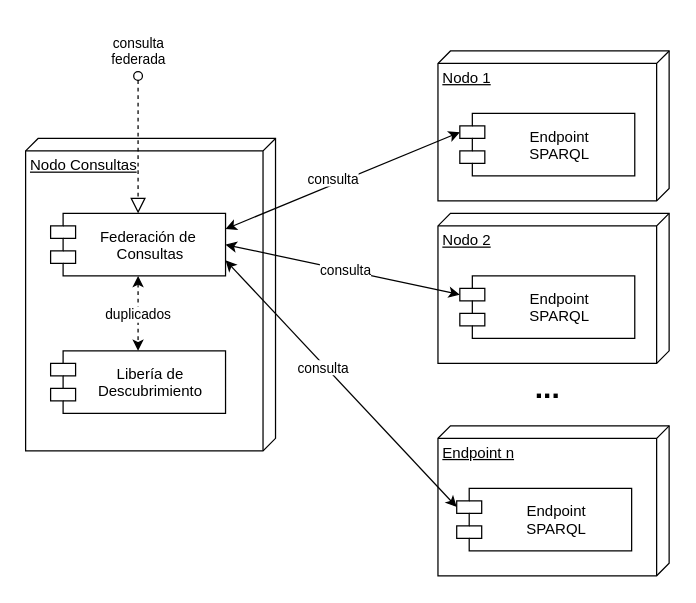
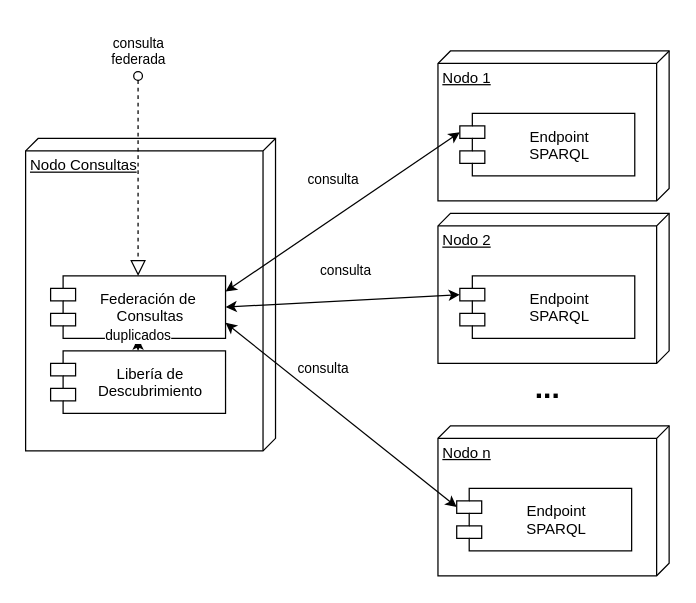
  <mxCell id="0" />
  <mxCell id="1" parent="0" />
- <mxCell id="2" value="Endpoint n&lt;br&gt;" style="verticalAlign=top;align=left;spacingTop=8;spacingLeft=2;spacingRight=12;shape=cube;size=10;direction=south;fontStyle=4;html=1;" parent="1" vertex="1"><mxGeometry x="350" y="340" width="185" height="120" as="geometry" /></mxCell>
+ <mxCell id="2" value="Nodo n&lt;br&gt;" style="verticalAlign=top;align=left;spacingTop=8;spacingLeft=2;spacingRight=12;shape=cube;size=10;direction=south;fontStyle=4;html=1;" parent="1" vertex="1"><mxGeometry x="350" y="340" width="185" height="120" as="geometry" /></mxCell>
  <mxCell id="3" value="Nodo 1&lt;br&gt;" style="verticalAlign=top;align=left;spacingTop=8;spacingLeft=2;spacingRight=12;shape=cube;size=10;direction=south;fontStyle=4;html=1;" parent="1" vertex="1"><mxGeometry x="350" y="40" width="185" height="120" as="geometry" /></mxCell>
  <mxCell id="4" value="Nodo 2" style="verticalAlign=top;align=left;spacingTop=8;spacingLeft=2;spacingRight=12;shape=cube;size=10;direction=south;fontStyle=4;html=1;" parent="1" vertex="1"><mxGeometry x="350" y="170" width="185" height="120" as="geometry" /></mxCell>
  <mxCell id="5" value="Nodo Consultas" style="verticalAlign=top;align=left;spacingTop=8;spacingLeft=2;spacingRight=12;shape=cube;size=10;direction=south;fontStyle=4;html=1;" parent="1" vertex="1"><mxGeometry x="20" y="110" width="200" height="250" as="geometry" /></mxCell>
  <mxCell id="6" value="Libería de &#10;Descubrimiento" style="shape=module;align=left;spacingLeft=20;align=center;verticalAlign=middle;" parent="1" vertex="1"><mxGeometry x="40" y="280" width="140" height="50" as="geometry" /></mxCell>
- <mxCell id="7" value="Federación de &#10;Consultas" style="shape=module;align=left;spacingLeft=20;align=center;verticalAlign=middle;" parent="1" vertex="1"><mxGeometry x="40" y="170" width="140" height="50" as="geometry" /></mxCell>
+ <mxCell id="7" value="Federación de &#10;Consultas" style="shape=module;align=left;spacingLeft=20;align=center;verticalAlign=middle;" parent="1" vertex="1"><mxGeometry x="40" y="220" width="140" height="50" as="geometry" /></mxCell>
  <mxCell id="8" value="" style="startArrow=oval;startFill=0;startSize=7;endArrow=block;endFill=0;endSize=10;dashed=1;html=1;entryX=0.5;entryY=0;entryDx=0;entryDy=0;" parent="1" target="7" edge="1"><mxGeometry width="100" relative="1" as="geometry"><mxPoint x="110" y="60" as="sourcePoint" /><mxPoint x="160" y="-70" as="targetPoint" /></mxGeometry></mxCell>
  <mxCell id="9" value="duplicados" style="html=1;verticalAlign=bottom;endArrow=classic;exitX=0.5;exitY=1;exitDx=0;exitDy=0;entryX=0.5;entryY=0;entryDx=0;entryDy=0;startArrow=classic;startFill=1;endFill=1;dashed=1;" parent="1" source="7" target="6" edge="1"><mxGeometry x="0.333" width="80" relative="1" as="geometry"><mxPoint x="200" y="290" as="sourcePoint" /><mxPoint x="280" y="290" as="targetPoint" /><mxPoint as="offset" /></mxGeometry></mxCell>
  <mxCell id="10" value="&lt;font style=&quot;font-size: 24px&quot;&gt;&lt;b&gt;...&lt;/b&gt;&lt;/font&gt;" style="text;html=1;strokeColor=none;fillColor=none;align=center;verticalAlign=middle;whiteSpace=wrap;rounded=0;" parent="1" vertex="1"><mxGeometry x="417.5" y="300" width="40" height="20" as="geometry" /></mxCell>
  <mxCell id="11" value="" style="endArrow=classic;startArrow=classic;html=1;exitX=1;exitY=0.25;exitDx=0;exitDy=0;entryX=0;entryY=0;entryDx=0;entryDy=15;entryPerimeter=0;" parent="1" source="7" edge="1" target="19"><mxGeometry width="50" height="50" relative="1" as="geometry"><mxPoint x="230" y="290" as="sourcePoint" /><mxPoint x="350" y="149" as="targetPoint" /></mxGeometry></mxCell>
  <mxCell id="12" value="" style="endArrow=classic;startArrow=classic;html=1;exitX=1;exitY=0.5;exitDx=0;exitDy=0;entryX=0;entryY=0;entryDx=0;entryDy=15;entryPerimeter=0;" parent="1" source="7" edge="1" target="20"><mxGeometry width="50" height="50" relative="1" as="geometry"><mxPoint x="190" y="205" as="sourcePoint" /><mxPoint x="350" y="209" as="targetPoint" /></mxGeometry></mxCell>
  <mxCell id="13" value="" style="endArrow=classic;startArrow=classic;html=1;exitX=1;exitY=0.75;exitDx=0;exitDy=0;entryX=0;entryY=0;entryDx=0;entryDy=15;entryPerimeter=0;" parent="1" source="7" target="18" edge="1"><mxGeometry width="50" height="50" relative="1" as="geometry"><mxPoint x="190" y="205" as="sourcePoint" /><mxPoint x="360" y="175" as="targetPoint" /></mxGeometry></mxCell>
  <mxCell id="14" value="&lt;span style=&quot;color: rgb(0 , 0 , 0) ; font-family: &amp;#34;helvetica&amp;#34; ; font-size: 11px ; font-style: normal ; font-weight: 400 ; letter-spacing: normal ; text-align: center ; text-indent: 0px ; text-transform: none ; word-spacing: 0px ; background-color: rgb(255 , 255 , 255) ; display: inline ; float: none&quot;&gt;consulta&lt;/span&gt;" style="text;whiteSpace=wrap;html=1;" parent="1" vertex="1"><mxGeometry x="244" y="129" width="80" height="30" as="geometry" /></mxCell>
  <mxCell id="15" value="&lt;span style=&quot;color: rgb(0 , 0 , 0) ; font-family: &amp;#34;helvetica&amp;#34; ; font-size: 11px ; font-style: normal ; font-weight: 400 ; letter-spacing: normal ; text-align: center ; text-indent: 0px ; text-transform: none ; word-spacing: 0px ; background-color: rgb(255 , 255 , 255) ; display: inline ; float: none&quot;&gt;consulta&lt;/span&gt;" style="text;whiteSpace=wrap;html=1;" parent="1" vertex="1"><mxGeometry x="254" y="202" width="80" height="30" as="geometry" /></mxCell>
  <mxCell id="16" value="&lt;span style=&quot;color: rgb(0 , 0 , 0) ; font-family: &amp;#34;helvetica&amp;#34; ; font-size: 11px ; font-style: normal ; font-weight: 400 ; letter-spacing: normal ; text-align: center ; text-indent: 0px ; text-transform: none ; word-spacing: 0px ; background-color: rgb(255 , 255 , 255) ; display: inline ; float: none&quot;&gt;consulta&lt;/span&gt;" style="text;whiteSpace=wrap;html=1;" parent="1" vertex="1"><mxGeometry x="236" y="280" width="80" height="30" as="geometry" /></mxCell>
  <mxCell id="17" value="&lt;div style=&quot;text-align: center&quot;&gt;&lt;span style=&quot;background-color: rgb(255 , 255 , 255) ; font-family: &amp;#34;helvetica&amp;#34; ; font-size: 11px&quot;&gt;consulta&lt;/span&gt;&lt;/div&gt;&lt;span style=&quot;color: rgb(0 , 0 , 0) ; font-family: &amp;#34;helvetica&amp;#34; ; font-size: 11px ; font-style: normal ; font-weight: 400 ; letter-spacing: normal ; text-indent: 0px ; text-transform: none ; word-spacing: 0px ; background-color: rgb(255 , 255 , 255) ; display: inline ; float: none&quot;&gt;&lt;div style=&quot;text-align: center&quot;&gt;federada&lt;/div&gt;&lt;/span&gt;" style="text;whiteSpace=wrap;html=1;" parent="1" vertex="1"><mxGeometry x="87" y="20" width="43" height="30" as="geometry" /></mxCell>
  <mxCell id="18" value="Endpoint&#10;SPARQL" style="shape=module;align=left;spacingLeft=20;align=center;verticalAlign=middle;" parent="1" vertex="1"><mxGeometry x="365" y="390" width="140" height="50" as="geometry" /></mxCell>
  <mxCell id="19" value="Endpoint&#10;SPARQL" style="shape=module;align=left;spacingLeft=20;align=center;verticalAlign=middle;" parent="1" vertex="1"><mxGeometry x="367.5" y="90" width="140" height="50" as="geometry" /></mxCell>
  <mxCell id="20" value="Endpoint&#10;SPARQL" style="shape=module;align=left;spacingLeft=20;align=center;verticalAlign=middle;" parent="1" vertex="1"><mxGeometry x="367.5" y="220" width="140" height="50" as="geometry" /></mxCell>
